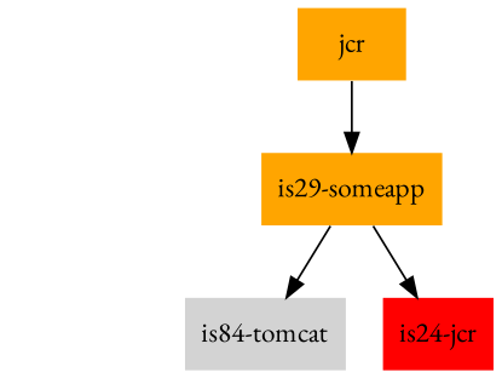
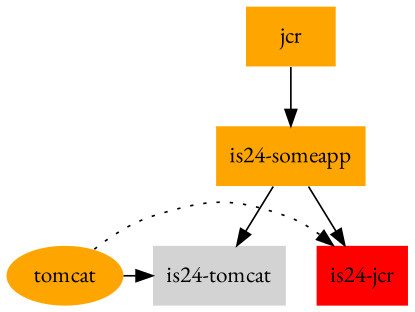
  digraph {
    fontname="EB Garamond"
    node [color=none fillcolor=orange fontname="EB Garamond" shape=box style=filled]
    edge [fontname="EB Garamond"]
+   n1 [label=tomcat shape=oval]
    n2 [fillcolor=red label="is24-jcr"]
-   n3 [fillcolor=lightgrey label="is84-tomcat"]
+   n3 [fillcolor=lightgrey label="is24-tomcat"]
    n4 [label=jcr textcolor=white]
-   n5 [label="is29-someapp"]
+   n5 [label="is24-someapp"]
    subgraph sub_1 {
      rank=same
+     n1
      n2
      n3
    }
+   n1 -> n2 [style=dotted weight=1]
+   n1 -> n3 [weight=1000]
    n4 -> n5
    n5 -> n2
    n5 -> n3
  }
